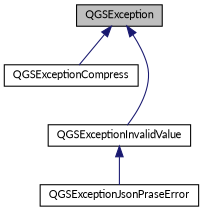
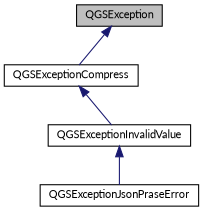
  digraph {
    fontname=Lato
    rankdir=TB
    node [color=black fillcolor=white fontname=Lato fontsize=10 shape=record style=filled]
    edge [color=midnightblue dir=back fontname=Lato fontsize=10 labelfontname=Helvetica labelfontsize=10 style=solid]
    n1 [fillcolor=grey75 fontcolor=black height=0.2 label=QGSException width=0.4]
    n2 [height=0.2 label=QGSExceptionCompress width=0.4]
    n3 [height=0.2 label=QGSExceptionInvalidValue width=0.4]
    n4 [height=0.2 label=QGSExceptionJsonPraseError width=0.4]
    n1 -> n2
-   n1 -> n3
+   n2 -> n3
    n3 -> n4
  }
